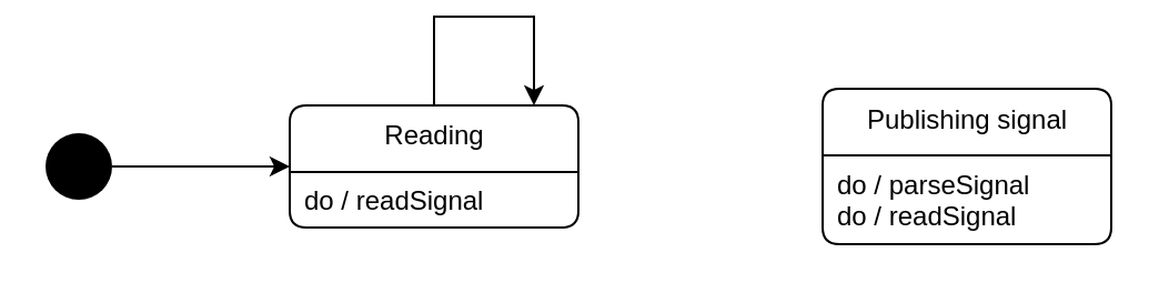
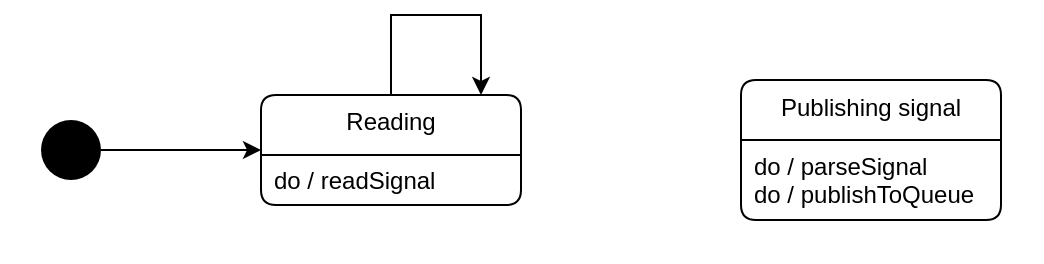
  <mxCell id="0" />
  <mxCell id="1" parent="0" />
  <mxCell id="2" value="Reading" style="swimlane;fontStyle=0;align=center;verticalAlign=top;childLayout=stackLayout;horizontal=1;startSize=30;horizontalStack=0;resizeParent=1;resizeParentMax=0;resizeLast=0;collapsible=0;marginBottom=0;html=1;rounded=1;absoluteArcSize=1;arcSize=15;glass=0;backgroundOutline=0;" parent="1" vertex="1"><mxGeometry x="130" y="28" width="130" height="55" as="geometry" /></mxCell>
  <mxCell id="3" value="do / readSignal" style="fillColor=none;strokeColor=none;align=left;verticalAlign=middle;spacingLeft=5;" parent="2" vertex="1"><mxGeometry y="30" width="130" height="25" as="geometry" /></mxCell>
  <mxCell id="4" style="edgeStyle=orthogonalEdgeStyle;rounded=0;orthogonalLoop=1;jettySize=auto;html=1;startSize=30;" parent="2" source="2" edge="1"><mxGeometry relative="1" as="geometry"><mxPoint x="110" as="targetPoint" /><Array as="points"><mxPoint x="65" y="-40" /><mxPoint x="110" y="-40" /></Array></mxGeometry></mxCell>
  <mxCell id="5" value="" style="edgeStyle=orthogonalEdgeStyle;rounded=0;orthogonalLoop=1;jettySize=auto;html=1;entryX=0;entryY=0.5;entryDx=0;entryDy=0;" parent="1" source="6" target="2" edge="1"><mxGeometry relative="1" as="geometry"><mxPoint x="120" y="55.524" as="targetPoint" /></mxGeometry></mxCell>
  <mxCell id="6" value="" style="ellipse;fillColor=#000000;strokeColor=none;" parent="1" vertex="1"><mxGeometry x="20" y="40.5" width="30" height="30" as="geometry" /></mxCell>
  <mxCell id="7" value="Publishing signal" style="swimlane;fontStyle=0;align=center;verticalAlign=top;childLayout=stackLayout;horizontal=1;startSize=30;horizontalStack=0;resizeParent=1;resizeParentMax=0;resizeLast=0;collapsible=0;marginBottom=0;html=1;rounded=1;absoluteArcSize=1;arcSize=15;glass=0;backgroundOutline=0;" parent="1" vertex="1"><mxGeometry x="370" y="20.5" width="130" height="70" as="geometry" /></mxCell>
- <mxCell id="8" value="do / parseSignal&#10;do / readSignal" style="fillColor=none;strokeColor=none;align=left;verticalAlign=middle;spacingLeft=5;" parent="7" vertex="1"><mxGeometry y="30" width="130" height="40" as="geometry" /></mxCell>
+ <mxCell id="8" value="do / parseSignal&#10;do / publishToQueue" style="fillColor=none;strokeColor=none;align=left;verticalAlign=middle;spacingLeft=5;" parent="7" vertex="1"><mxGeometry y="30" width="130" height="40" as="geometry" /></mxCell>
